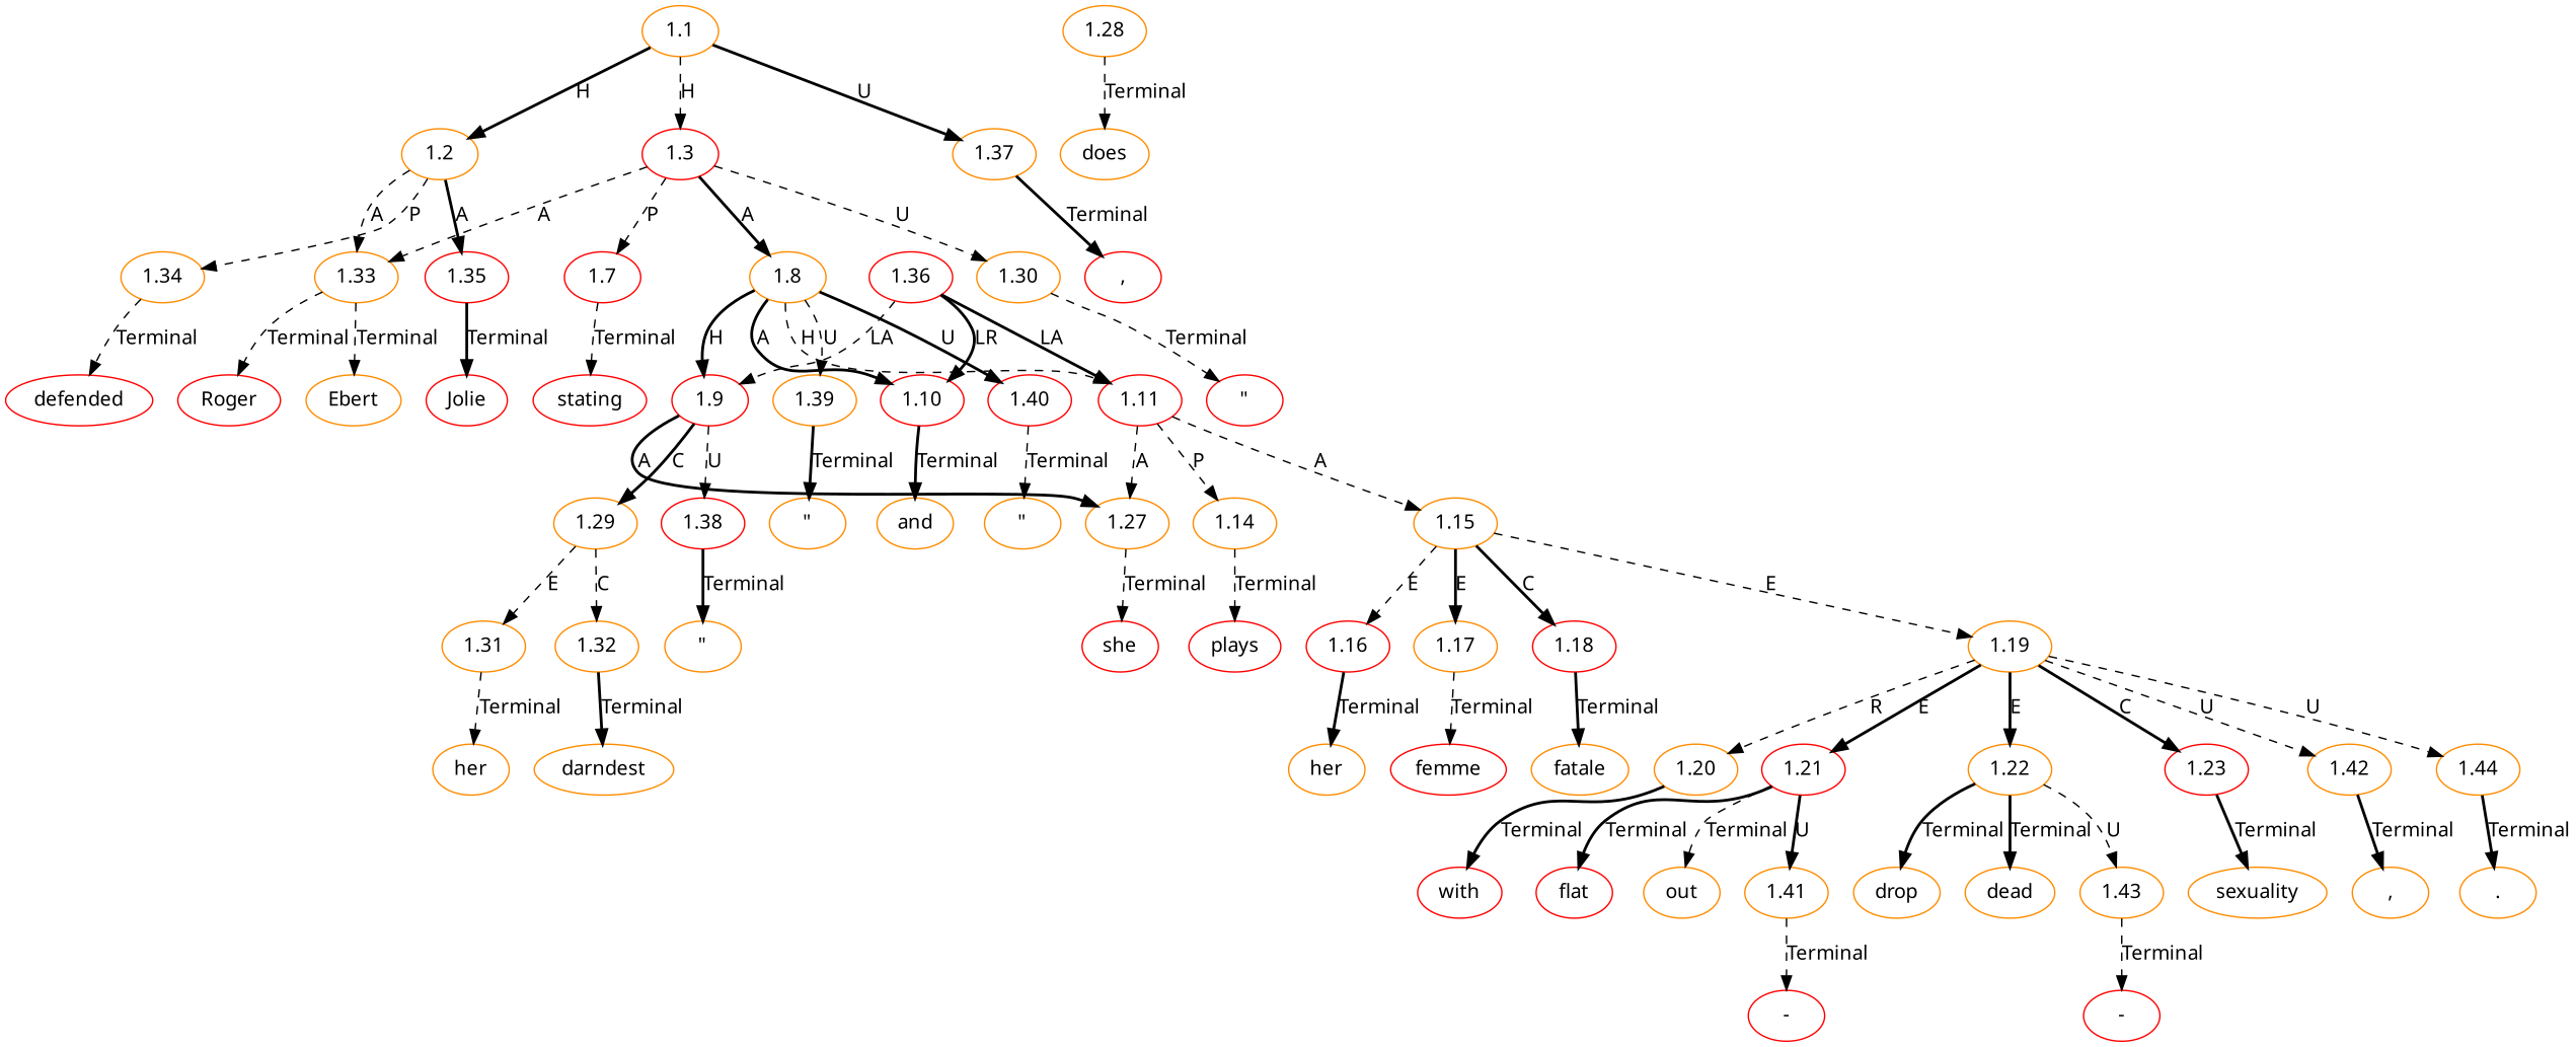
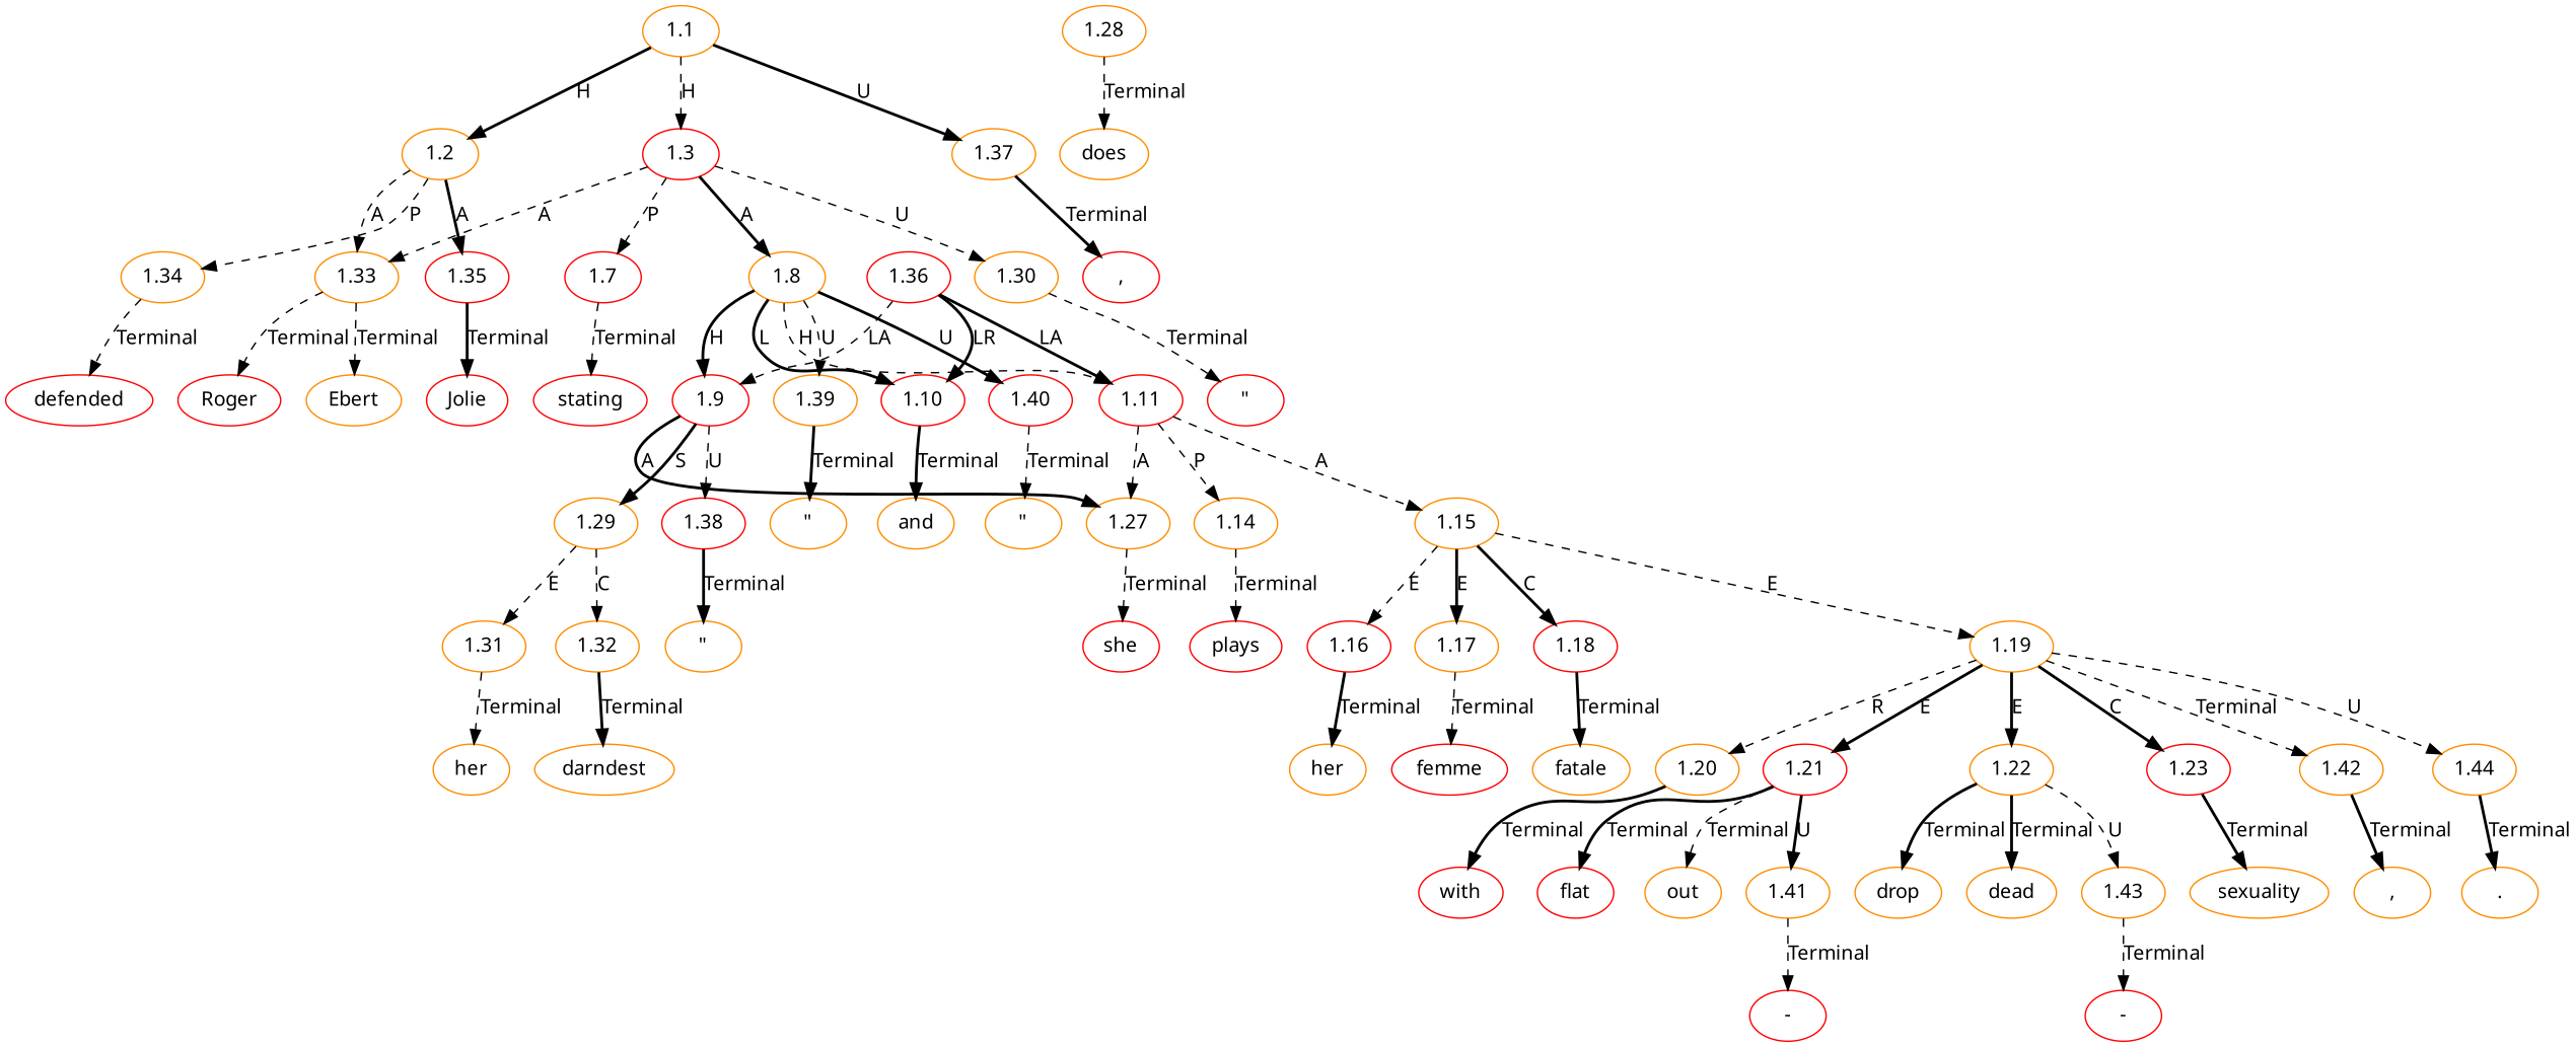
  digraph {
    fontname="Noto Sans"
    node [color=darkorange fontname="Noto Sans" ordering=out]
    edge [fontname="Noto Sans" ordering=out style=dashed]
    n1 [color=red label="\""]
    n2 [label=does]
    n3 [label=her]
    n4 [label=darndest]
    n5 [label="\""]
    n6 [label=and]
    n7 [label="\""]
    n8 [color=red label=plays]
    n9 [label=her]
    n10 [color=red label=femme]
    n11 [label=fatale]
    n12 [color=red label=Roger]
    n13 [color=red label=with]
    n14 [color=red label=flat]
    n15 [color=red label="-"]
    n16 [label=out]
    n17 [label=","]
    n18 [label=drop]
    n19 [color=red label="-"]
    n20 [label=dead]
    n21 [label=sexuality]
    n22 [label="."]
    n23 [label=Ebert]
    n24 [color=red label=defended]
    n25 [color=red label=Jolie]
    n26 [color=red label=","]
    n27 [color=red label=stating]
    n28 [color=red label=she]
    n29 [label="\""]
    n30 [label=1.1]
    n31 [label=1.2]
    n32 [color=red label=1.3]
    n33 [label=1.37]
    n34 [label=1.33]
    n35 [label=1.34]
    n36 [color=red label=1.35]
    n37 [color=red label=1.7]
    n38 [label=1.8]
    n39 [label=1.30]
    n40 [color=red label=1.9]
    n41 [color=red label=1.10]
    n42 [color=red label=1.11]
    n43 [label=1.39]
    n44 [color=red label=1.40]
    n45 [label=1.27]
    n46 [label=1.29]
    n47 [color=red label=1.38]
    n48 [label=1.14]
    n49 [label=1.15]
    n50 [label=1.28]
    n51 [label=1.31]
    n52 [label=1.32]
    n53 [color=red label=1.16]
    n54 [label=1.17]
    n55 [color=red label=1.18]
    n56 [label=1.19]
    n57 [label=1.20]
    n58 [color=red label=1.21]
    n59 [label=1.22]
    n60 [color=red label=1.23]
    n61 [label=1.42]
    n62 [label=1.44]
    n63 [label=1.41]
    n64 [label=1.43]
    n65 [color=red label=1.36]
    n30 -> n31 [label=H style=bold]
    n30 -> n32 [label=H]
    n30 -> n33 [label=U style=bold]
    n31 -> n34 [label=A]
    n31 -> n35 [label=P]
    n31 -> n36 [label=A style=bold]
    n32 -> n34 [label=A]
    n32 -> n37 [label=P]
    n32 -> n38 [label=A style=bold]
    n32 -> n39 [label=U]
    n33 -> n26 [label=Terminal style=bold]
    n34 -> n12 [label=Terminal]
    n34 -> n23 [label=Terminal]
    n35 -> n24 [label=Terminal]
    n36 -> n25 [label=Terminal style=bold]
    n37 -> n27 [label=Terminal]
    n38 -> n40 [label=H style=bold]
-   n38 -> n41 [label=A style=bold]
+   n38 -> n41 [label=L style=bold]
    n38 -> n42 [label=H]
    n38 -> n43 [label=U]
    n38 -> n44 [label=U style=bold]
    n39 -> n1 [label=Terminal]
    n40 -> n45 [label=A style=bold]
-   n40 -> n46 [label=C style=bold]
+   n40 -> n46 [label=S style=bold]
    n40 -> n47 [label=U]
    n41 -> n6 [label=Terminal style=bold]
    n42 -> n45 [label=A]
    n42 -> n48 [label=P]
    n42 -> n49 [label=A]
    n43 -> n5 [label=Terminal style=bold]
    n44 -> n7 [label=Terminal]
    n45 -> n28 [label=Terminal]
    n46 -> n51 [label=E]
    n46 -> n52 [label=C]
    n47 -> n29 [label=Terminal style=bold]
    n48 -> n8 [label=Terminal]
    n49 -> n53 [label=E]
    n49 -> n54 [label=E style=bold]
    n49 -> n55 [label=C style=bold]
    n49 -> n56 [label=E]
    n50 -> n2 [label=Terminal]
    n51 -> n3 [label=Terminal]
    n52 -> n4 [label=Terminal style=bold]
    n53 -> n9 [label=Terminal style=bold]
    n54 -> n10 [label=Terminal]
    n55 -> n11 [label=Terminal style=bold]
    n56 -> n57 [label=R]
    n56 -> n58 [label=E style=bold]
    n56 -> n59 [label=E style=bold]
    n56 -> n60 [label=C style=bold]
-   n56 -> n61 [label=U]
+   n56 -> n61 [label=Terminal]
    n56 -> n62 [label=U]
    n57 -> n13 [label=Terminal style=bold]
    n58 -> n14 [label=Terminal style=bold]
    n58 -> n16 [label=Terminal]
    n58 -> n63 [label=U style=bold]
    n59 -> n18 [label=Terminal style=bold]
    n59 -> n20 [label=Terminal style=bold]
    n59 -> n64 [label=U]
    n60 -> n21 [label=Terminal style=bold]
    n61 -> n17 [label=Terminal style=bold]
    n62 -> n22 [label=Terminal style=bold]
    n63 -> n15 [label=Terminal]
    n64 -> n19 [label=Terminal]
    n65 -> n40 [label=LA]
    n65 -> n41 [label=LR style=bold]
    n65 -> n42 [label=LA style=bold]
  }
